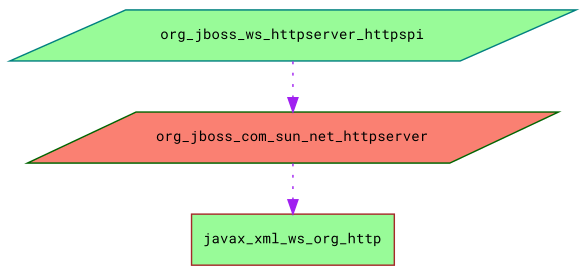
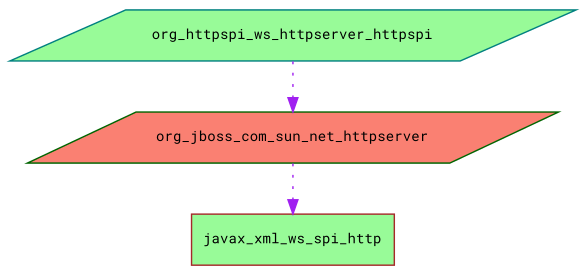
  digraph {
    fontname="Roboto Mono"
    node [fillcolor=palegreen fontname="Roboto Mono" fontsize=10.0 shape=parallelogram style=filled]
    edge [color=purple fontname="Roboto Mono" style=dotted]
-   org_jboss_ws_httpserver_httpspi [color=teal]
+   org_jboss_ws_httpserver_httpspi [color=teal label=org_httpspi_ws_httpserver_httpspi]
    org_jboss_com_sun_net_httpserver [color=darkgreen fillcolor=salmon]
-   javax_xml_ws_spi_http [color=brown shape=box label=javax_xml_ws_org_http]
+   javax_xml_ws_spi_http [color=brown shape=box]
    org_jboss_ws_httpserver_httpspi -> org_jboss_com_sun_net_httpserver
    org_jboss_com_sun_net_httpserver -> javax_xml_ws_spi_http
  }
